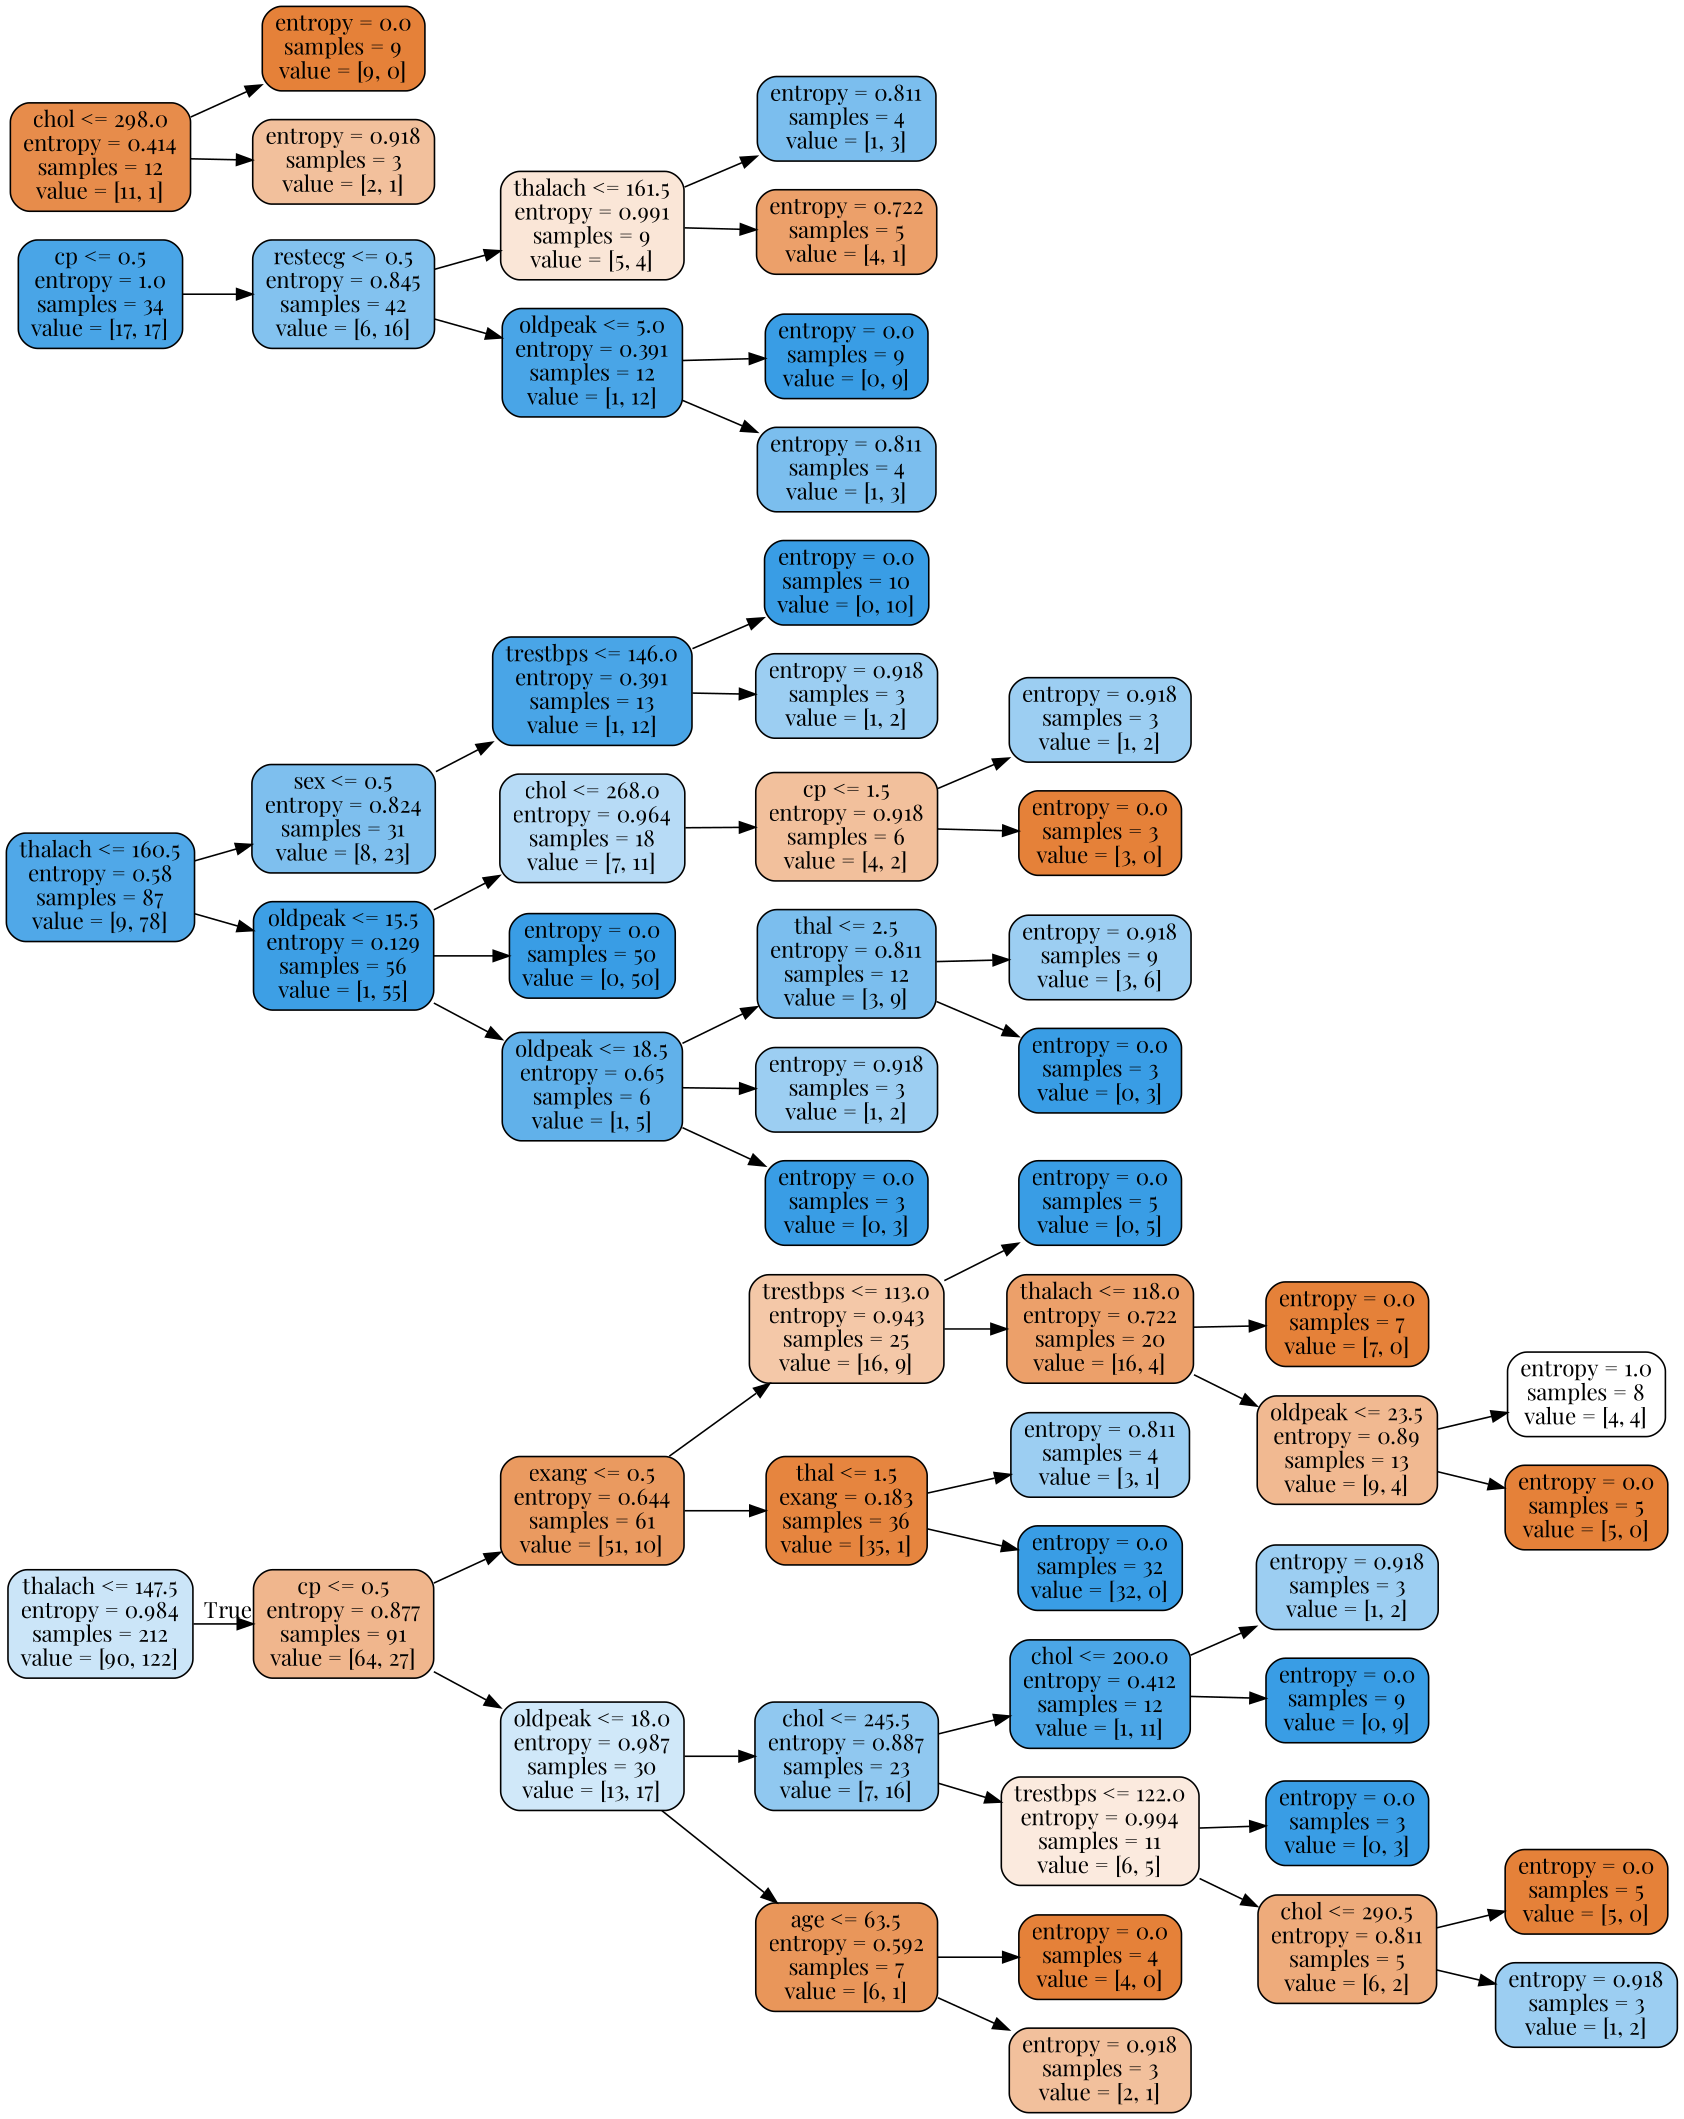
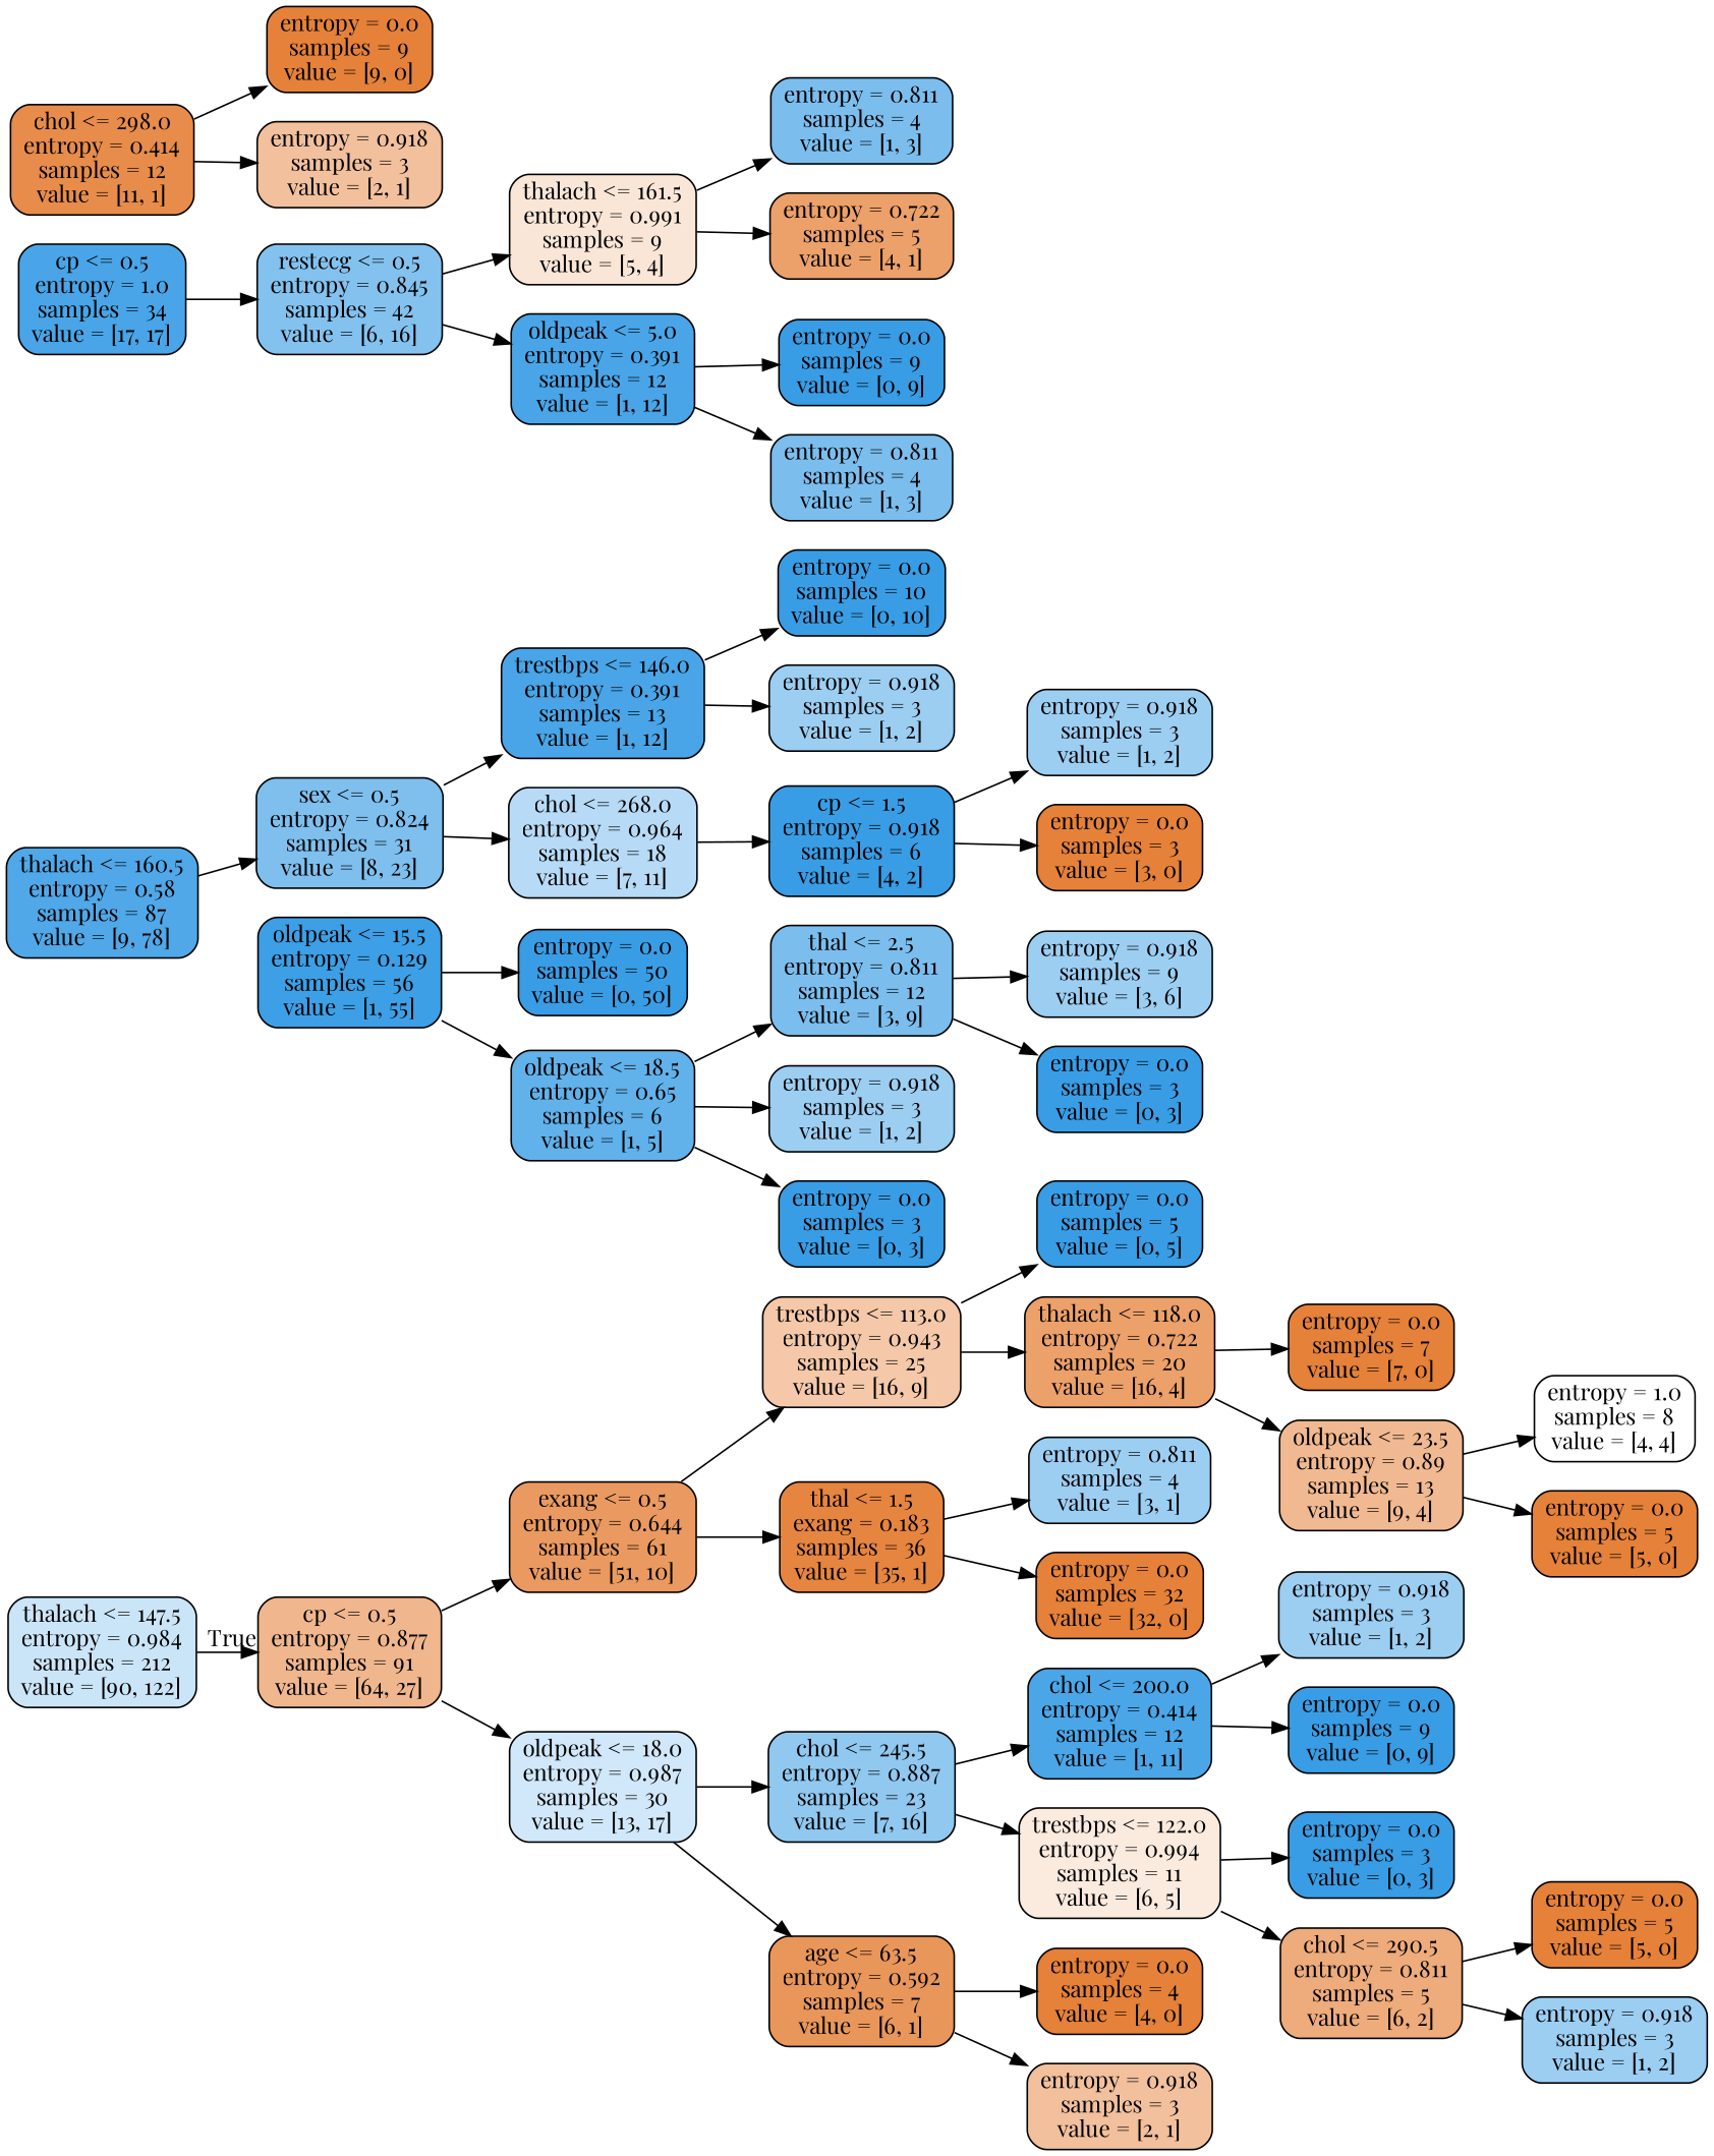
  digraph {
    fontname="Playfair Display"
    rankdir=LR
    node [color=black fillcolor="#399de5" fontname="Playfair Display" shape=box style="filled, rounded"]
    edge [fontname="Playfair Display"]
    n1 [fillcolor="#cbe5f8" label="thalach <= 147.5\nentropy = 0.984\nsamples = 212\nvalue = [90, 122]"]
    n2 [fillcolor="#f0b68d" label="cp <= 0.5\nentropy = 0.877\nsamples = 91\nvalue = [64, 27]"]
    n3 [fillcolor="#ea9a60" label="exang <= 0.5\nentropy = 0.644\nsamples = 61\nvalue = [51, 10]"]
    n4 [fillcolor="#d0e8f9" label="oldpeak <= 18.0\nentropy = 0.987\nsamples = 30\nvalue = [13, 17]"]
    n5 [fillcolor="#f4c8a8" label="trestbps <= 113.0\nentropy = 0.943\nsamples = 25\nvalue = [16, 9]"]
    n6 [fillcolor="#e6853f" label="thal <= 1.5\nexang = 0.183\nsamples = 36\nvalue = [35, 1]"]
    n7 [fillcolor="#90c8f0" label="chol <= 245.5\nentropy = 0.887\nsamples = 23\nvalue = [7, 16]"]
    n8 [fillcolor="#e9965a" label="age <= 63.5\nentropy = 0.592\nsamples = 7\nvalue = [6, 1]"]
    n9 [label="entropy = 0.0\nsamples = 5\nvalue = [0, 5]"]
    n10 [fillcolor="#eca06a" label="thalach <= 118.0\nentropy = 0.722\nsamples = 20\nvalue = [16, 4]"]
    n11 [fillcolor="#9ccef2" label="entropy = 0.811\nsamples = 4\nvalue = [3, 1]"]
-   n12 [label="entropy = 0.0\nsamples = 32\nvalue = [32, 0]"]
+   n12 [fillcolor="#e58139" label="entropy = 0.0\nsamples = 32\nvalue = [32, 0]"]
    n13 [fillcolor="#e58139" label="entropy = 0.0\nsamples = 7\nvalue = [7, 0]"]
    n14 [fillcolor="#f1b991" label="oldpeak <= 23.5\nentropy = 0.89\nsamples = 13\nvalue = [9, 4]"]
    n15 [fillcolor="#ffffff" label="entropy = 1.0\nsamples = 8\nvalue = [4, 4]"]
    n16 [fillcolor="#e58139" label="entropy = 0.0\nsamples = 5\nvalue = [5, 0]"]
-   n17 [fillcolor="#4ba6e7" label="chol <= 200.0\nentropy = 0.412\nsamples = 12\nvalue = [1, 11]"]
+   n17 [fillcolor="#4ba6e7" label="chol <= 200.0\nentropy = 0.414\nsamples = 12\nvalue = [1, 11]"]
    n18 [fillcolor="#fbeade" label="trestbps <= 122.0\nentropy = 0.994\nsamples = 11\nvalue = [6, 5]"]
    n19 [fillcolor="#e58139" label="entropy = 0.0\nsamples = 4\nvalue = [4, 0]"]
    n20 [fillcolor="#f2c09c" label="entropy = 0.918\nsamples = 3\nvalue = [2, 1]"]
    n21 [fillcolor="#9ccef2" label="entropy = 0.918\nsamples = 3\nvalue = [1, 2]"]
    n22 [label="entropy = 0.0\nsamples = 9\nvalue = [0, 9]"]
    n23 [label="entropy = 0.0\nsamples = 3\nvalue = [0, 3]"]
    n24 [fillcolor="#eeab7b" label="chol <= 290.5\nentropy = 0.811\nsamples = 5\nvalue = [6, 2]"]
    n25 [fillcolor="#e58139" label="entropy = 0.0\nsamples = 5\nvalue = [5, 0]"]
    n26 [fillcolor="#9ccef2" label="entropy = 0.918\nsamples = 3\nvalue = [1, 2]"]
    n27 [fillcolor="#50a8e8" label="thalach <= 160.5\nentropy = 0.58\nsamples = 87\nvalue = [9, 78]"]
    n28 [fillcolor="#7ebfee" label="sex <= 0.5\nentropy = 0.824\nsamples = 31\nvalue = [8, 23]"]
    n29 [fillcolor="#3d9fe5" label="oldpeak <= 15.5\nentropy = 0.129\nsamples = 56\nvalue = [1, 55]"]
    n30 [fillcolor="#49a5e7" label="cp <= 0.5\nentropy = 1.0\nsamples = 34\nvalue = [17, 17]"]
    n31 [fillcolor="#83c2ef" label="restecg <= 0.5\nentropy = 0.845\nsamples = 42\nvalue = [6, 16]"]
    n32 [fillcolor="#49a5e7" label="trestbps <= 146.0\nentropy = 0.391\nsamples = 13\nvalue = [1, 12]"]
    n33 [fillcolor="#b7dbf6" label="chol <= 268.0\nentropy = 0.964\nsamples = 18\nvalue = [7, 11]"]
    n34 [label="entropy = 0.0\nsamples = 50\nvalue = [0, 50]"]
    n35 [fillcolor="#61b1ea" label="oldpeak <= 18.5\nentropy = 0.65\nsamples = 6\nvalue = [1, 5]"]
    n36 [label="entropy = 0.0\nsamples = 10\nvalue = [0, 10]"]
    n37 [fillcolor="#9ccef2" label="entropy = 0.918\nsamples = 3\nvalue = [1, 2]"]
-   n38 [fillcolor="#f2c09c" label="cp <= 1.5\nentropy = 0.918\nsamples = 6\nvalue = [4, 2]"]
+   n38 [label="cp <= 1.5\nentropy = 0.918\nsamples = 6\nvalue = [4, 2]"]
    n39 [fillcolor="#7bbeee" label="thal <= 2.5\nentropy = 0.811\nsamples = 12\nvalue = [3, 9]"]
    n40 [fillcolor="#9ccef2" label="entropy = 0.918\nsamples = 9\nvalue = [3, 6]"]
    n41 [label="entropy = 0.0\nsamples = 3\nvalue = [0, 3]"]
    n42 [fillcolor="#9ccef2" label="entropy = 0.918\nsamples = 3\nvalue = [1, 2]"]
    n43 [fillcolor="#e58139" label="entropy = 0.0\nsamples = 3\nvalue = [3, 0]"]
    n44 [fillcolor="#9ccef2" label="entropy = 0.918\nsamples = 3\nvalue = [1, 2]"]
    n45 [label="entropy = 0.0\nsamples = 3\nvalue = [0, 3]"]
    n46 [fillcolor="#e78c4b" label="chol <= 298.0\nentropy = 0.414\nsamples = 12\nvalue = [11, 1]"]
    n47 [fillcolor="#e58139" label="entropy = 0.0\nsamples = 9\nvalue = [9, 0]"]
    n48 [fillcolor="#f2c09c" label="entropy = 0.918\nsamples = 3\nvalue = [2, 1]"]
    n49 [fillcolor="#fae6d7" label="thalach <= 161.5\nentropy = 0.991\nsamples = 9\nvalue = [5, 4]"]
    n50 [fillcolor="#49a5e7" label="oldpeak <= 5.0\nentropy = 0.391\nsamples = 12\nvalue = [1, 12]"]
    n51 [fillcolor="#7bbeee" label="entropy = 0.811\nsamples = 4\nvalue = [1, 3]"]
    n52 [fillcolor="#eca06a" label="entropy = 0.722\nsamples = 5\nvalue = [4, 1]"]
    n53 [label="entropy = 0.0\nsamples = 9\nvalue = [0, 9]"]
    n54 [fillcolor="#7bbeee" label="entropy = 0.811\nsamples = 4\nvalue = [1, 3]"]
    n1 -> n2 [headlabel=True labelangle=45 labeldistance=2.5]
    n2 -> n3
    n2 -> n4
    n3 -> n5
    n3 -> n6
    n4 -> n7
    n4 -> n8
    n5 -> n9
    n5 -> n10
    n6 -> n11
    n6 -> n12
    n7 -> n17
    n7 -> n18
    n8 -> n19
    n8 -> n20
    n10 -> n13
    n10 -> n14
    n14 -> n15
    n14 -> n16
    n17 -> n21
    n17 -> n22
    n18 -> n23
    n18 -> n24
    n24 -> n25
    n24 -> n26
    n27 -> n28
-   n27 -> n29
    n28 -> n32
-   n29 -> n33
+   n28 -> n33
    n29 -> n34
    n29 -> n35
    n30 -> n31
    n31 -> n49
    n31 -> n50
    n32 -> n36
    n32 -> n37
    n33 -> n38
    n35 -> n39
    n35 -> n44
    n35 -> n45
    n38 -> n42
    n38 -> n43
    n39 -> n40
    n39 -> n41
    n46 -> n47
    n46 -> n48
    n49 -> n51
    n49 -> n52
    n50 -> n53
    n50 -> n54
  }
